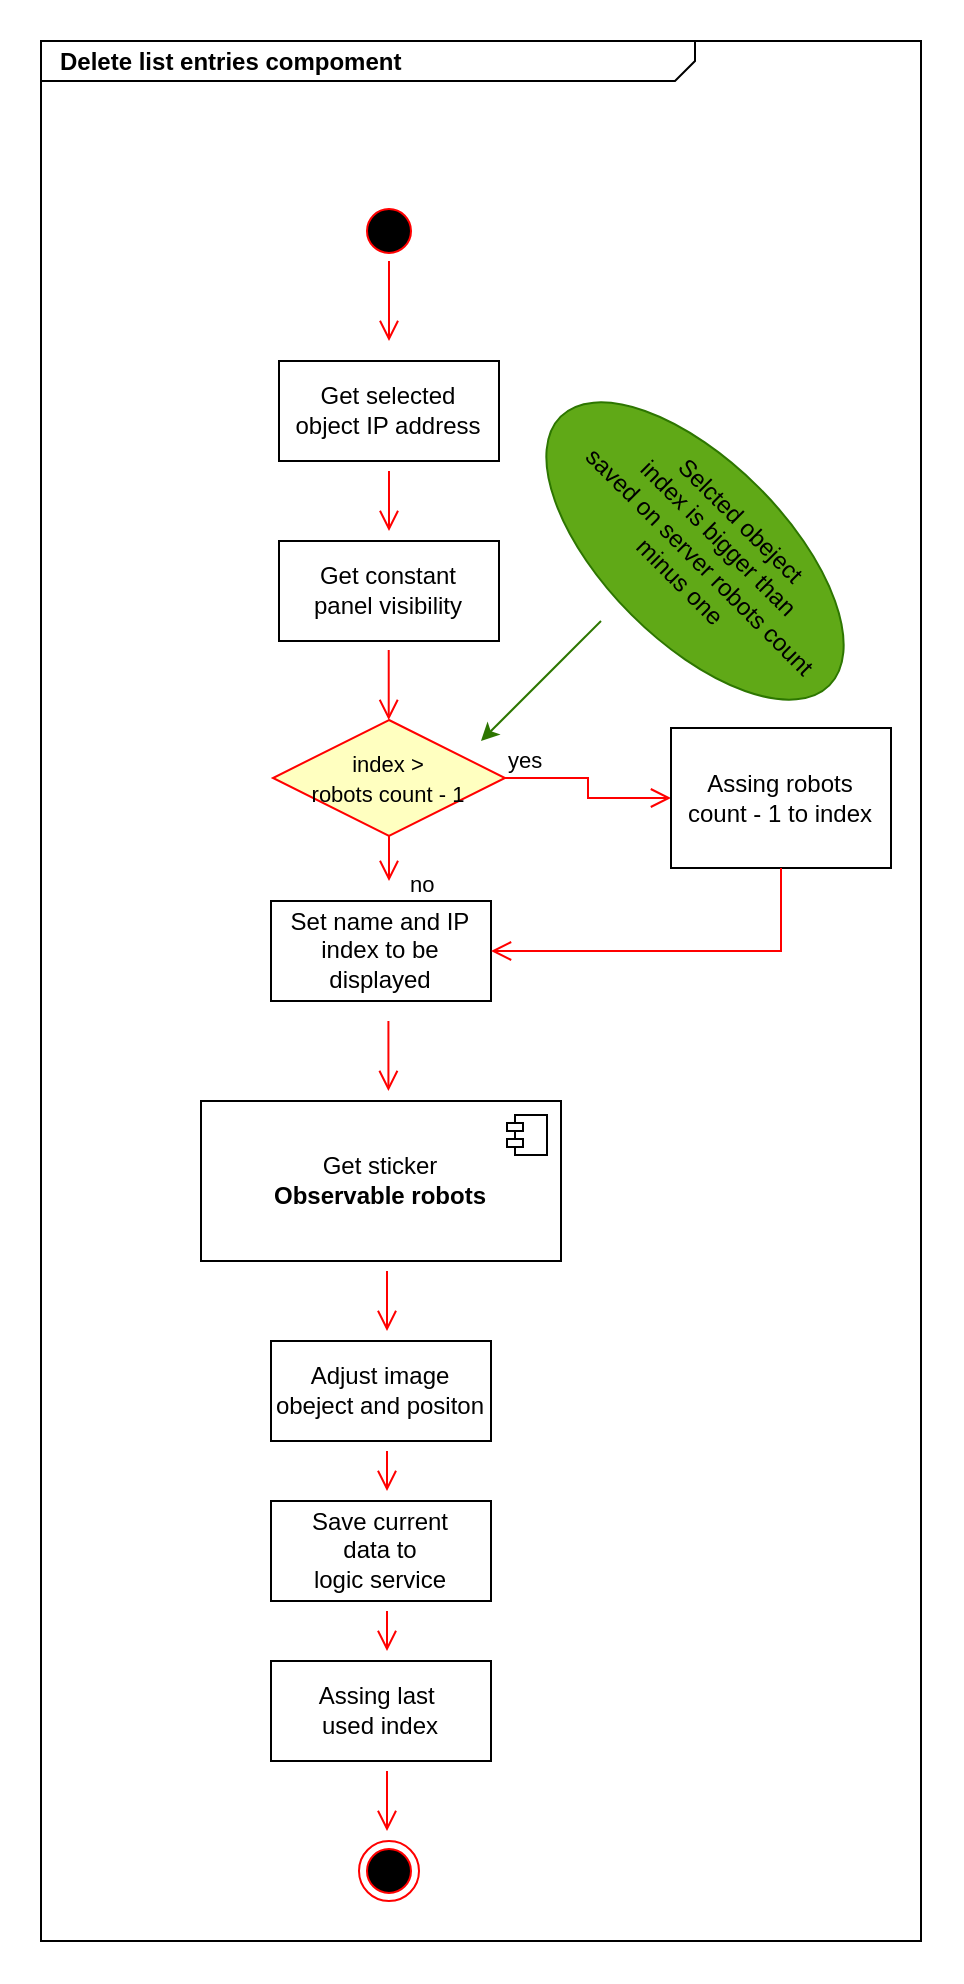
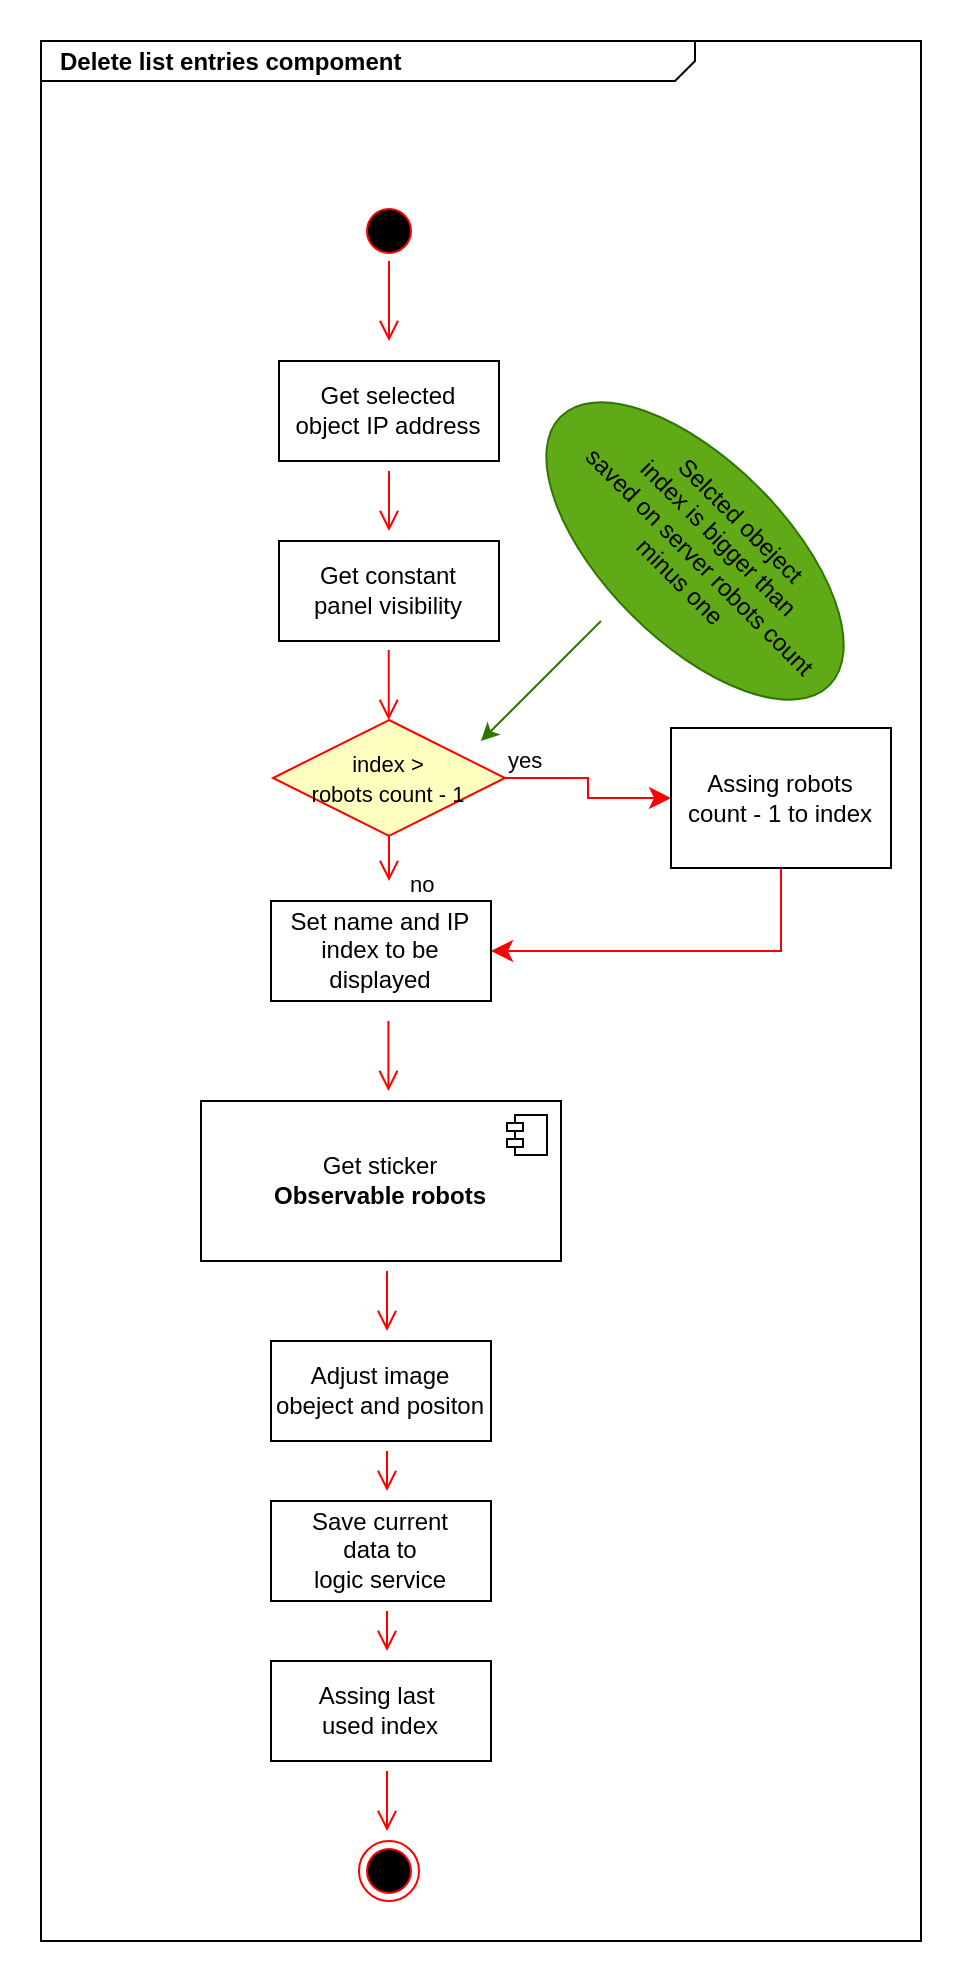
  <mxCell id="0" />
  <mxCell id="1" parent="0" />
  <mxCell id="2" value="" style="ellipse;whiteSpace=wrap;html=1;fillColor=#60a917;fontColor=#ffffff;strokeColor=#2D7600;rotation=45;" vertex="1" parent="1"><mxGeometry x="252" y="230" width="190" height="90" as="geometry" /></mxCell>
  <mxCell id="3" value="&lt;p style=&quot;margin: 0px ; margin-top: 4px ; margin-left: 10px ; text-align: left&quot;&gt;&lt;b&gt;Delete list entries compoment&lt;/b&gt;&lt;/p&gt;" style="html=1;strokeWidth=1;shape=mxgraph.sysml.package;html=1;overflow=fill;whiteSpace=wrap;fillColor=none;gradientColor=none;fontSize=12;align=center;labelX=327.64;" vertex="1" parent="1"><mxGeometry x="20" y="20" width="440" height="950" as="geometry" /></mxCell>
  <mxCell id="4" value="" style="ellipse;html=1;shape=startState;fillColor=#000000;strokeColor=#ff0000;" vertex="1" parent="1"><mxGeometry x="179" y="100" width="30" height="30" as="geometry" /></mxCell>
  <mxCell id="5" value="" style="edgeStyle=orthogonalEdgeStyle;html=1;verticalAlign=bottom;endArrow=open;endSize=8;strokeColor=#ff0000;rounded=0;" edge="1" source="4" parent="1"><mxGeometry relative="1" as="geometry"><mxPoint x="194" y="170" as="targetPoint" /></mxGeometry></mxCell>
  <mxCell id="6" value="Get selected&lt;br&gt;object IP address" style="html=1;whiteSpace=wrap;" vertex="1" parent="1"><mxGeometry x="139" y="180" width="110" height="50" as="geometry" /></mxCell>
  <mxCell id="7" value="Get constant&lt;br&gt;panel visibility" style="html=1;whiteSpace=wrap;" vertex="1" parent="1"><mxGeometry x="139" y="270" width="110" height="50" as="geometry" /></mxCell>
  <mxCell id="8" value="&lt;font style=&quot;font-size: 11px;&quot;&gt;index &amp;gt; &lt;br&gt;robots count - 1&lt;/font&gt;" style="rhombus;whiteSpace=wrap;html=1;fontColor=#000000;fillColor=#ffffc0;strokeColor=#ff0000;" vertex="1" parent="1"><mxGeometry x="136" y="359.5" width="116" height="58" as="geometry" /></mxCell>
- <mxCell id="9" value="yes" style="edgeStyle=orthogonalEdgeStyle;html=1;align=left;verticalAlign=bottom;endArrow=open;endSize=8;strokeColor=#ff0000;rounded=0;entryX=0;entryY=0.5;entryDx=0;entryDy=0;" edge="1" source="8" parent="1" target="13"><mxGeometry x="-1" relative="1" as="geometry"><mxPoint x="330" y="384.5" as="targetPoint" /><mxPoint as="offset" /></mxGeometry></mxCell>
+ <mxCell id="9" value="yes" style="edgeStyle=orthogonalEdgeStyle;html=1;align=left;verticalAlign=bottom;endArrow=classic;endSize=8;strokeColor=#ff0000;rounded=0;entryX=0;entryY=0.5;entryDx=0;entryDy=0;" edge="1" source="8" parent="1" target="13"><mxGeometry x="-1" relative="1" as="geometry"><mxPoint x="330" y="384.5" as="targetPoint" /><mxPoint as="offset" /></mxGeometry></mxCell>
  <mxCell id="10" value="no" style="edgeStyle=orthogonalEdgeStyle;html=1;align=left;verticalAlign=top;endArrow=open;endSize=8;strokeColor=#ff0000;rounded=0;" edge="1" source="8" parent="1"><mxGeometry x="0.015" y="9" relative="1" as="geometry"><mxPoint x="194" y="440" as="targetPoint" /><mxPoint as="offset" /></mxGeometry></mxCell>
  <mxCell id="11" value="&lt;font color=&quot;#000000&quot;&gt;Selcted obeject&lt;br&gt;index is bigger than&amp;nbsp;&lt;br&gt;saved on server robots count&lt;br&gt;minus one&lt;/font&gt;" style="text;html=1;align=center;verticalAlign=middle;resizable=0;points=[];autosize=1;strokeColor=none;fillColor=none;rotation=45;" vertex="1" parent="1"><mxGeometry x="265" y="240" width="180" height="70" as="geometry" /></mxCell>
  <mxCell id="12" value="Set name and IP index to be displayed" style="html=1;whiteSpace=wrap;" vertex="1" parent="1"><mxGeometry x="135" y="450" width="110" height="50" as="geometry" /></mxCell>
  <mxCell id="13" value="Assing robots&lt;br&gt;count - 1 to index" style="html=1;whiteSpace=wrap;" vertex="1" parent="1"><mxGeometry x="335" y="363.5" width="110" height="70" as="geometry" /></mxCell>
- <mxCell id="14" value="" style="edgeStyle=orthogonalEdgeStyle;html=1;align=left;verticalAlign=bottom;endArrow=open;endSize=8;strokeColor=#ff0000;rounded=0;exitX=0.5;exitY=1;exitDx=0;exitDy=0;entryX=1;entryY=0.5;entryDx=0;entryDy=0;" edge="1" parent="1" source="13" target="12"><mxGeometry x="-1" relative="1" as="geometry"><mxPoint x="450" y="480.5" as="targetPoint" /><mxPoint x="350" y="480" as="sourcePoint" /><mxPoint as="offset" /></mxGeometry></mxCell>
+ <mxCell id="14" value="" style="edgeStyle=orthogonalEdgeStyle;html=1;align=left;verticalAlign=bottom;endArrow=classic;endSize=8;strokeColor=#ff0000;rounded=0;exitX=0.5;exitY=1;exitDx=0;exitDy=0;entryX=1;entryY=0.5;entryDx=0;entryDy=0;" edge="1" parent="1" source="13" target="12"><mxGeometry x="-1" relative="1" as="geometry"><mxPoint x="450" y="480.5" as="targetPoint" /><mxPoint x="350" y="480" as="sourcePoint" /><mxPoint as="offset" /></mxGeometry></mxCell>
  <mxCell id="15" value="Get sticker&lt;br&gt;&lt;b&gt;Observable robots&lt;/b&gt;" style="html=1;dropTarget=0;whiteSpace=wrap;" vertex="1" parent="1"><mxGeometry x="100" y="550" width="180" height="80" as="geometry" /></mxCell>
  <mxCell id="16" value="" style="shape=module;jettyWidth=8;jettyHeight=4;" vertex="1" parent="15"><mxGeometry x="1" width="20" height="20" relative="1" as="geometry"><mxPoint x="-27" y="7" as="offset" /></mxGeometry></mxCell>
  <mxCell id="17" value="Adjust image&lt;br&gt;obeject and positon" style="html=1;whiteSpace=wrap;" vertex="1" parent="1"><mxGeometry x="135" y="670" width="110" height="50" as="geometry" /></mxCell>
  <mxCell id="18" value="Save current&lt;br&gt;data to&lt;br&gt;logic service" style="html=1;whiteSpace=wrap;" vertex="1" parent="1"><mxGeometry x="135" y="750" width="110" height="50" as="geometry" /></mxCell>
  <mxCell id="19" value="Assing last&amp;nbsp;&lt;br&gt;used index" style="html=1;whiteSpace=wrap;" vertex="1" parent="1"><mxGeometry x="135" y="830" width="110" height="50" as="geometry" /></mxCell>
  <mxCell id="20" value="" style="ellipse;html=1;shape=endState;fillColor=#000000;strokeColor=#ff0000;" vertex="1" parent="1"><mxGeometry x="179" y="920" width="30" height="30" as="geometry" /></mxCell>
  <mxCell id="21" value="" style="edgeStyle=orthogonalEdgeStyle;html=1;verticalAlign=bottom;endArrow=open;endSize=8;strokeColor=#ff0000;rounded=0;" edge="1" parent="1"><mxGeometry relative="1" as="geometry"><mxPoint x="194" y="265" as="targetPoint" /><mxPoint x="194" y="235" as="sourcePoint" /></mxGeometry></mxCell>
  <mxCell id="22" value="" style="edgeStyle=orthogonalEdgeStyle;html=1;verticalAlign=bottom;endArrow=open;endSize=8;strokeColor=#ff0000;rounded=0;" edge="1" parent="1"><mxGeometry relative="1" as="geometry"><mxPoint x="193.71" y="545" as="targetPoint" /><mxPoint x="193.71" y="510" as="sourcePoint" /></mxGeometry></mxCell>
  <mxCell id="23" value="" style="edgeStyle=orthogonalEdgeStyle;html=1;verticalAlign=bottom;endArrow=open;endSize=8;strokeColor=#ff0000;rounded=0;" edge="1" parent="1"><mxGeometry relative="1" as="geometry"><mxPoint x="193.86" y="359.5" as="targetPoint" /><mxPoint x="193.86" y="324.5" as="sourcePoint" /></mxGeometry></mxCell>
  <mxCell id="24" value="" style="edgeStyle=orthogonalEdgeStyle;html=1;verticalAlign=bottom;endArrow=open;endSize=8;strokeColor=#ff0000;rounded=0;" edge="1" parent="1"><mxGeometry relative="1" as="geometry"><mxPoint x="193" y="665" as="targetPoint" /><mxPoint x="193" y="635" as="sourcePoint" /></mxGeometry></mxCell>
  <mxCell id="25" value="" style="html=1;verticalAlign=bottom;endArrow=open;endSize=8;strokeColor=#ff0000;rounded=0;" edge="1" parent="1"><mxGeometry relative="1" as="geometry"><mxPoint x="193" y="745" as="targetPoint" /><mxPoint x="193" y="725" as="sourcePoint" /></mxGeometry></mxCell>
  <mxCell id="26" value="" style="html=1;verticalAlign=bottom;endArrow=open;endSize=8;strokeColor=#ff0000;rounded=0;" edge="1" parent="1"><mxGeometry relative="1" as="geometry"><mxPoint x="193" y="825" as="targetPoint" /><mxPoint x="193" y="805" as="sourcePoint" /></mxGeometry></mxCell>
  <mxCell id="27" value="" style="html=1;verticalAlign=bottom;endArrow=open;endSize=8;strokeColor=#ff0000;rounded=0;" edge="1" parent="1"><mxGeometry relative="1" as="geometry"><mxPoint x="193" y="915" as="targetPoint" /><mxPoint x="193" y="885" as="sourcePoint" /></mxGeometry></mxCell>
  <mxCell id="28" value="" style="endArrow=classic;html=1;rounded=0;fillColor=#60a917;strokeColor=#2D7600;" edge="1" parent="1"><mxGeometry width="50" height="50" relative="1" as="geometry"><mxPoint x="300" y="310" as="sourcePoint" /><mxPoint x="240" y="370" as="targetPoint" /></mxGeometry></mxCell>
